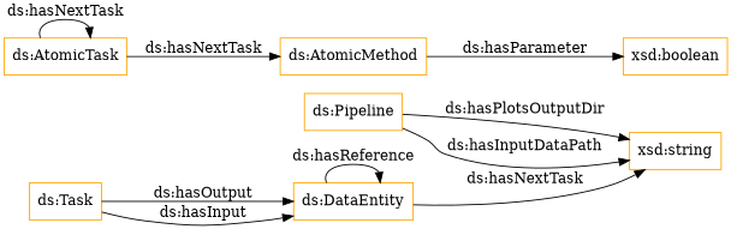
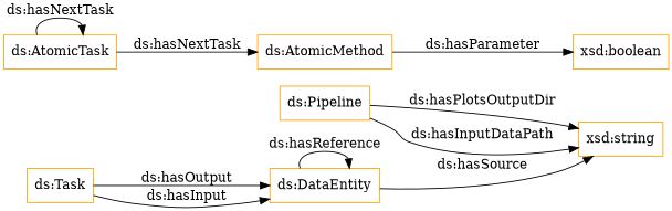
  digraph {
    rankdir=LR
    node [color=orange shape=rectangle]
    "ds:Pipeline"
    "xsd:string"
    "ds:AtomicTask"
    "ds:AtomicMethod"
    "ds:Task"
    "ds:DataEntity"
    "xsd:boolean"
    "ds:Pipeline" -> "xsd:string" [label="ds:hasPlotsOutputDir"]
    "ds:Pipeline" -> "xsd:string" [label="ds:hasInputDataPath"]
    "ds:AtomicTask" -> "ds:AtomicTask" [label="ds:hasNextTask"]
    "ds:AtomicTask" -> "ds:AtomicMethod" [label="ds:hasNextTask"]
    "ds:AtomicMethod" -> "xsd:boolean" [label="ds:hasParameter"]
    "ds:Task" -> "ds:DataEntity" [label="ds:hasOutput"]
    "ds:Task" -> "ds:DataEntity" [label="ds:hasInput"]
-   "ds:DataEntity" -> "xsd:string" [label="ds:hasNextTask"]
+   "ds:DataEntity" -> "xsd:string" [label="ds:hasSource"]
    "ds:DataEntity" -> "ds:DataEntity" [label="ds:hasReference"]
  }
